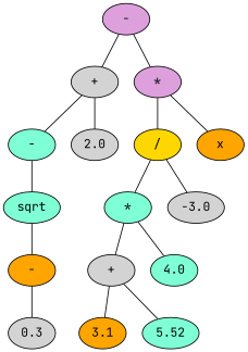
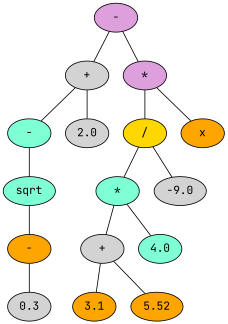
  graph {
    fontname="JetBrains Mono"
    node [fillcolor=lightgrey fontname="JetBrains Mono" style=filled]
    edge [fontname="JetBrains Mono"]
    n1 [fillcolor=plum label="-"]
    n2 [label="+"]
    n3 [fillcolor=plum label="*"]
    n4 [fillcolor=aquamarine label="-"]
    n5 [label=2.0]
    n6 [fillcolor=gold label="/"]
    n7 [fillcolor=orange label=x]
    n8 [fillcolor=aquamarine label=sqrt]
    n9 [fillcolor=orange label="-"]
    n10 [label=0.3]
    n11 [fillcolor=aquamarine label="*"]
-   n12 [label=-3.0]
+   n12 [label=-9.0]
    n13 [label="+"]
    n14 [fillcolor=aquamarine label=4.0]
    n15 [fillcolor=orange label=3.1]
-   n16 [fillcolor=aquamarine label=5.52]
+   n16 [fillcolor=orange label=5.52]
    n1 -- n2
    n1 -- n3
    n2 -- n4
    n2 -- n5
    n3 -- n6
    n3 -- n7
    n4 -- n8
    n6 -- n11
    n6 -- n12
    n8 -- n9
    n9 -- n10
    n11 -- n13
    n11 -- n14
    n13 -- n15
    n13 -- n16
  }
